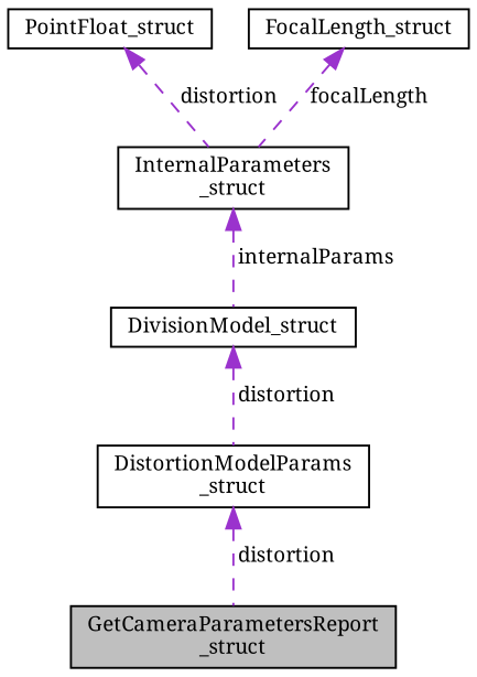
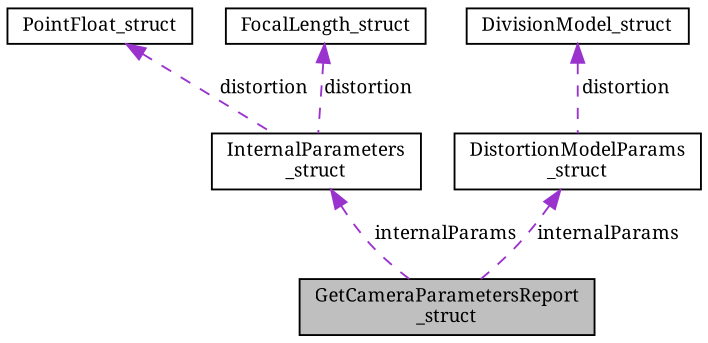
  digraph {
    fontname="Noto Serif"
    node [color=black fontname="Noto Serif" fontsize=10 shape=record]
    edge [color=darkorchid3 dir=back fontname="Noto Serif" fontsize=10 labelfontname=FreeSans labelfontsize=10 style=dashed]
    n1 [fillcolor=grey75 fontcolor=black height=0.2 label="GetCameraParametersReport\l_struct" style=filled width=0.4]
    n2 [height=0.2 label="InternalParameters\l_struct" width=0.4]
    n3 [height=0.2 label=PointFloat_struct width=0.4]
    n4 [height=0.2 label=FocalLength_struct width=0.4]
    n5 [height=0.2 label="DistortionModelParams\l_struct" width=0.4]
    n6 [height=0.2 label=DivisionModel_struct width=0.4]
-   n2 -> n6 [label=" internalParams"]
+   n2 -> n1 [label=" internalParams"]
    n3 -> n2 [label=" distortion"]
-   n4 -> n2 [label=" focalLength"]
-   n5 -> n1 [label=" distortion"]
+   n4 -> n2 [label=" distortion"]
+   n5 -> n1 [label=" internalParams"]
    n6 -> n5 [label=" distortion"]
  }
